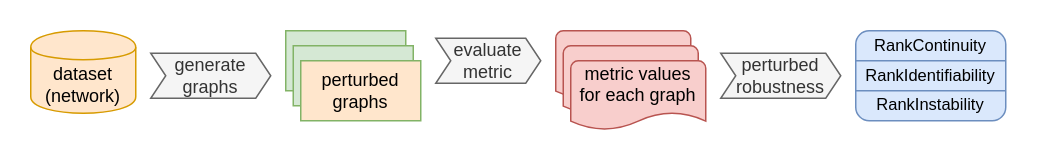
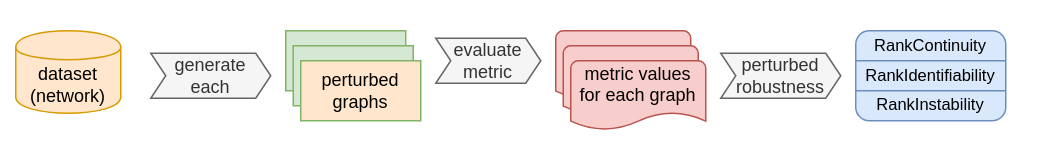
  <mxCell id="0" />
  <mxCell id="1" parent="0" />
  <mxCell id="2" value="" style="rounded=0;whiteSpace=wrap;html=1;fillColor=#d5e8d4;strokeColor=#82b366;" vertex="1" parent="1"><mxGeometry x="190" y="20" width="80" height="40" as="geometry" /></mxCell>
  <mxCell id="3" value="" style="rounded=0;whiteSpace=wrap;html=1;fillColor=#d5e8d4;strokeColor=#82b366;" vertex="1" parent="1"><mxGeometry x="195" y="30" width="80" height="40" as="geometry" /></mxCell>
  <mxCell id="4" value="perturbed graphs" style="rounded=0;whiteSpace=wrap;html=1;fillColor=#ffe6cc;strokeColor=#82b366;" vertex="1" parent="1"><mxGeometry x="200" y="40" width="80" height="40" as="geometry" /></mxCell>
- <mxCell id="5" value="dataset&lt;br&gt;(network)" style="shape=cylinder;whiteSpace=wrap;html=1;boundedLbl=1;backgroundOutline=1;fillColor=#ffe6cc;strokeColor=#d79b00;" vertex="1" parent="1"><mxGeometry x="20" y="20" width="70" height="55" as="geometry" /></mxCell>
- <mxCell id="6" value="generate&lt;br&gt;graphs" style="shape=step;perimeter=stepPerimeter;whiteSpace=wrap;html=1;fixedSize=1;fillColor=#f5f5f5;strokeColor=#666666;fontColor=#333333;size=10;" vertex="1" parent="1"><mxGeometry x="100" y="35" width="80" height="30" as="geometry" /></mxCell>
+ <mxCell id="5" value="dataset&lt;br&gt;(network)" style="shape=cylinder;whiteSpace=wrap;html=1;boundedLbl=1;backgroundOutline=1;fillColor=#ffe6cc;strokeColor=#d79b00;" vertex="1" parent="1"><mxGeometry x="10" y="20" width="70" height="55" as="geometry" /></mxCell>
+ <mxCell id="6" value="generate&lt;br&gt;each" style="shape=step;perimeter=stepPerimeter;whiteSpace=wrap;html=1;fixedSize=1;fillColor=#f5f5f5;strokeColor=#666666;fontColor=#333333;size=10;" vertex="1" parent="1"><mxGeometry x="100" y="35" width="80" height="30" as="geometry" /></mxCell>
  <mxCell id="7" value="evaluate&lt;br&gt;metric" style="shape=step;perimeter=stepPerimeter;whiteSpace=wrap;html=1;fixedSize=1;fillColor=#f5f5f5;strokeColor=#666666;fontColor=#333333;size=10;" vertex="1" parent="1"><mxGeometry x="290" y="25" width="70" height="30" as="geometry" /></mxCell>
  <mxCell id="8" value="perturbed&lt;br&gt;robustness" style="shape=step;perimeter=stepPerimeter;whiteSpace=wrap;html=1;fixedSize=1;fillColor=#f5f5f5;strokeColor=#666666;fontColor=#333333;size=10;" vertex="1" parent="1"><mxGeometry x="480" y="35" width="80" height="30" as="geometry" /></mxCell>
  <mxCell id="9" value="" style="strokeWidth=1;html=1;shape=mxgraph.flowchart.document2;whiteSpace=wrap;size=0.25;fillColor=#f8cecc;strokeColor=#b85450;" vertex="1" parent="1"><mxGeometry x="370" y="20" width="90" height="46" as="geometry" /></mxCell>
  <mxCell id="10" value="" style="strokeWidth=1;html=1;shape=mxgraph.flowchart.document2;whiteSpace=wrap;size=0.25;fillColor=#f8cecc;strokeColor=#b85450;" vertex="1" parent="1"><mxGeometry x="375" y="30" width="90" height="46" as="geometry" /></mxCell>
  <mxCell id="11" value="metric values&lt;br&gt;for each graph&lt;br&gt;&amp;nbsp;" style="strokeWidth=1;html=1;shape=mxgraph.flowchart.document2;whiteSpace=wrap;size=0.25;fillColor=#f8cecc;strokeColor=#b85450;" vertex="1" parent="1"><mxGeometry x="380" y="40" width="90" height="46" as="geometry" /></mxCell>
  <mxCell id="12" value="&lt;p style=&quot;line-height: 180%&quot;&gt;RankContinuity&lt;br&gt;RankIdentifiability&lt;br&gt;RankInstability&lt;/p&gt;" style="rounded=1;whiteSpace=wrap;html=1;strokeWidth=1;fillColor=#dae8fc;strokeColor=#6c8ebf;fontSize=11;spacing=0;spacingTop=0;spacingBottom=0;" vertex="1" parent="1"><mxGeometry x="570" y="20" width="100" height="60" as="geometry" /></mxCell>
  <mxCell id="13" style="rounded=0;orthogonalLoop=1;jettySize=auto;html=1;exitX=0;exitY=0.25;exitDx=0;exitDy=0;endSize=4;endArrow=none;endFill=0;fillColor=#dae8fc;strokeColor=#6c8ebf;" edge="1" parent="1"><mxGeometry relative="1" as="geometry"><mxPoint x="570" y="40" as="sourcePoint" /><mxPoint x="670" y="40" as="targetPoint" /></mxGeometry></mxCell>
  <mxCell id="14" style="rounded=0;orthogonalLoop=1;jettySize=auto;html=1;exitX=0;exitY=0.25;exitDx=0;exitDy=0;endSize=4;endArrow=none;endFill=0;fillColor=#dae8fc;strokeColor=#6c8ebf;" edge="1" parent="1"><mxGeometry relative="1" as="geometry"><mxPoint x="570" y="60" as="sourcePoint" /><mxPoint x="670" y="60" as="targetPoint" /></mxGeometry></mxCell>
